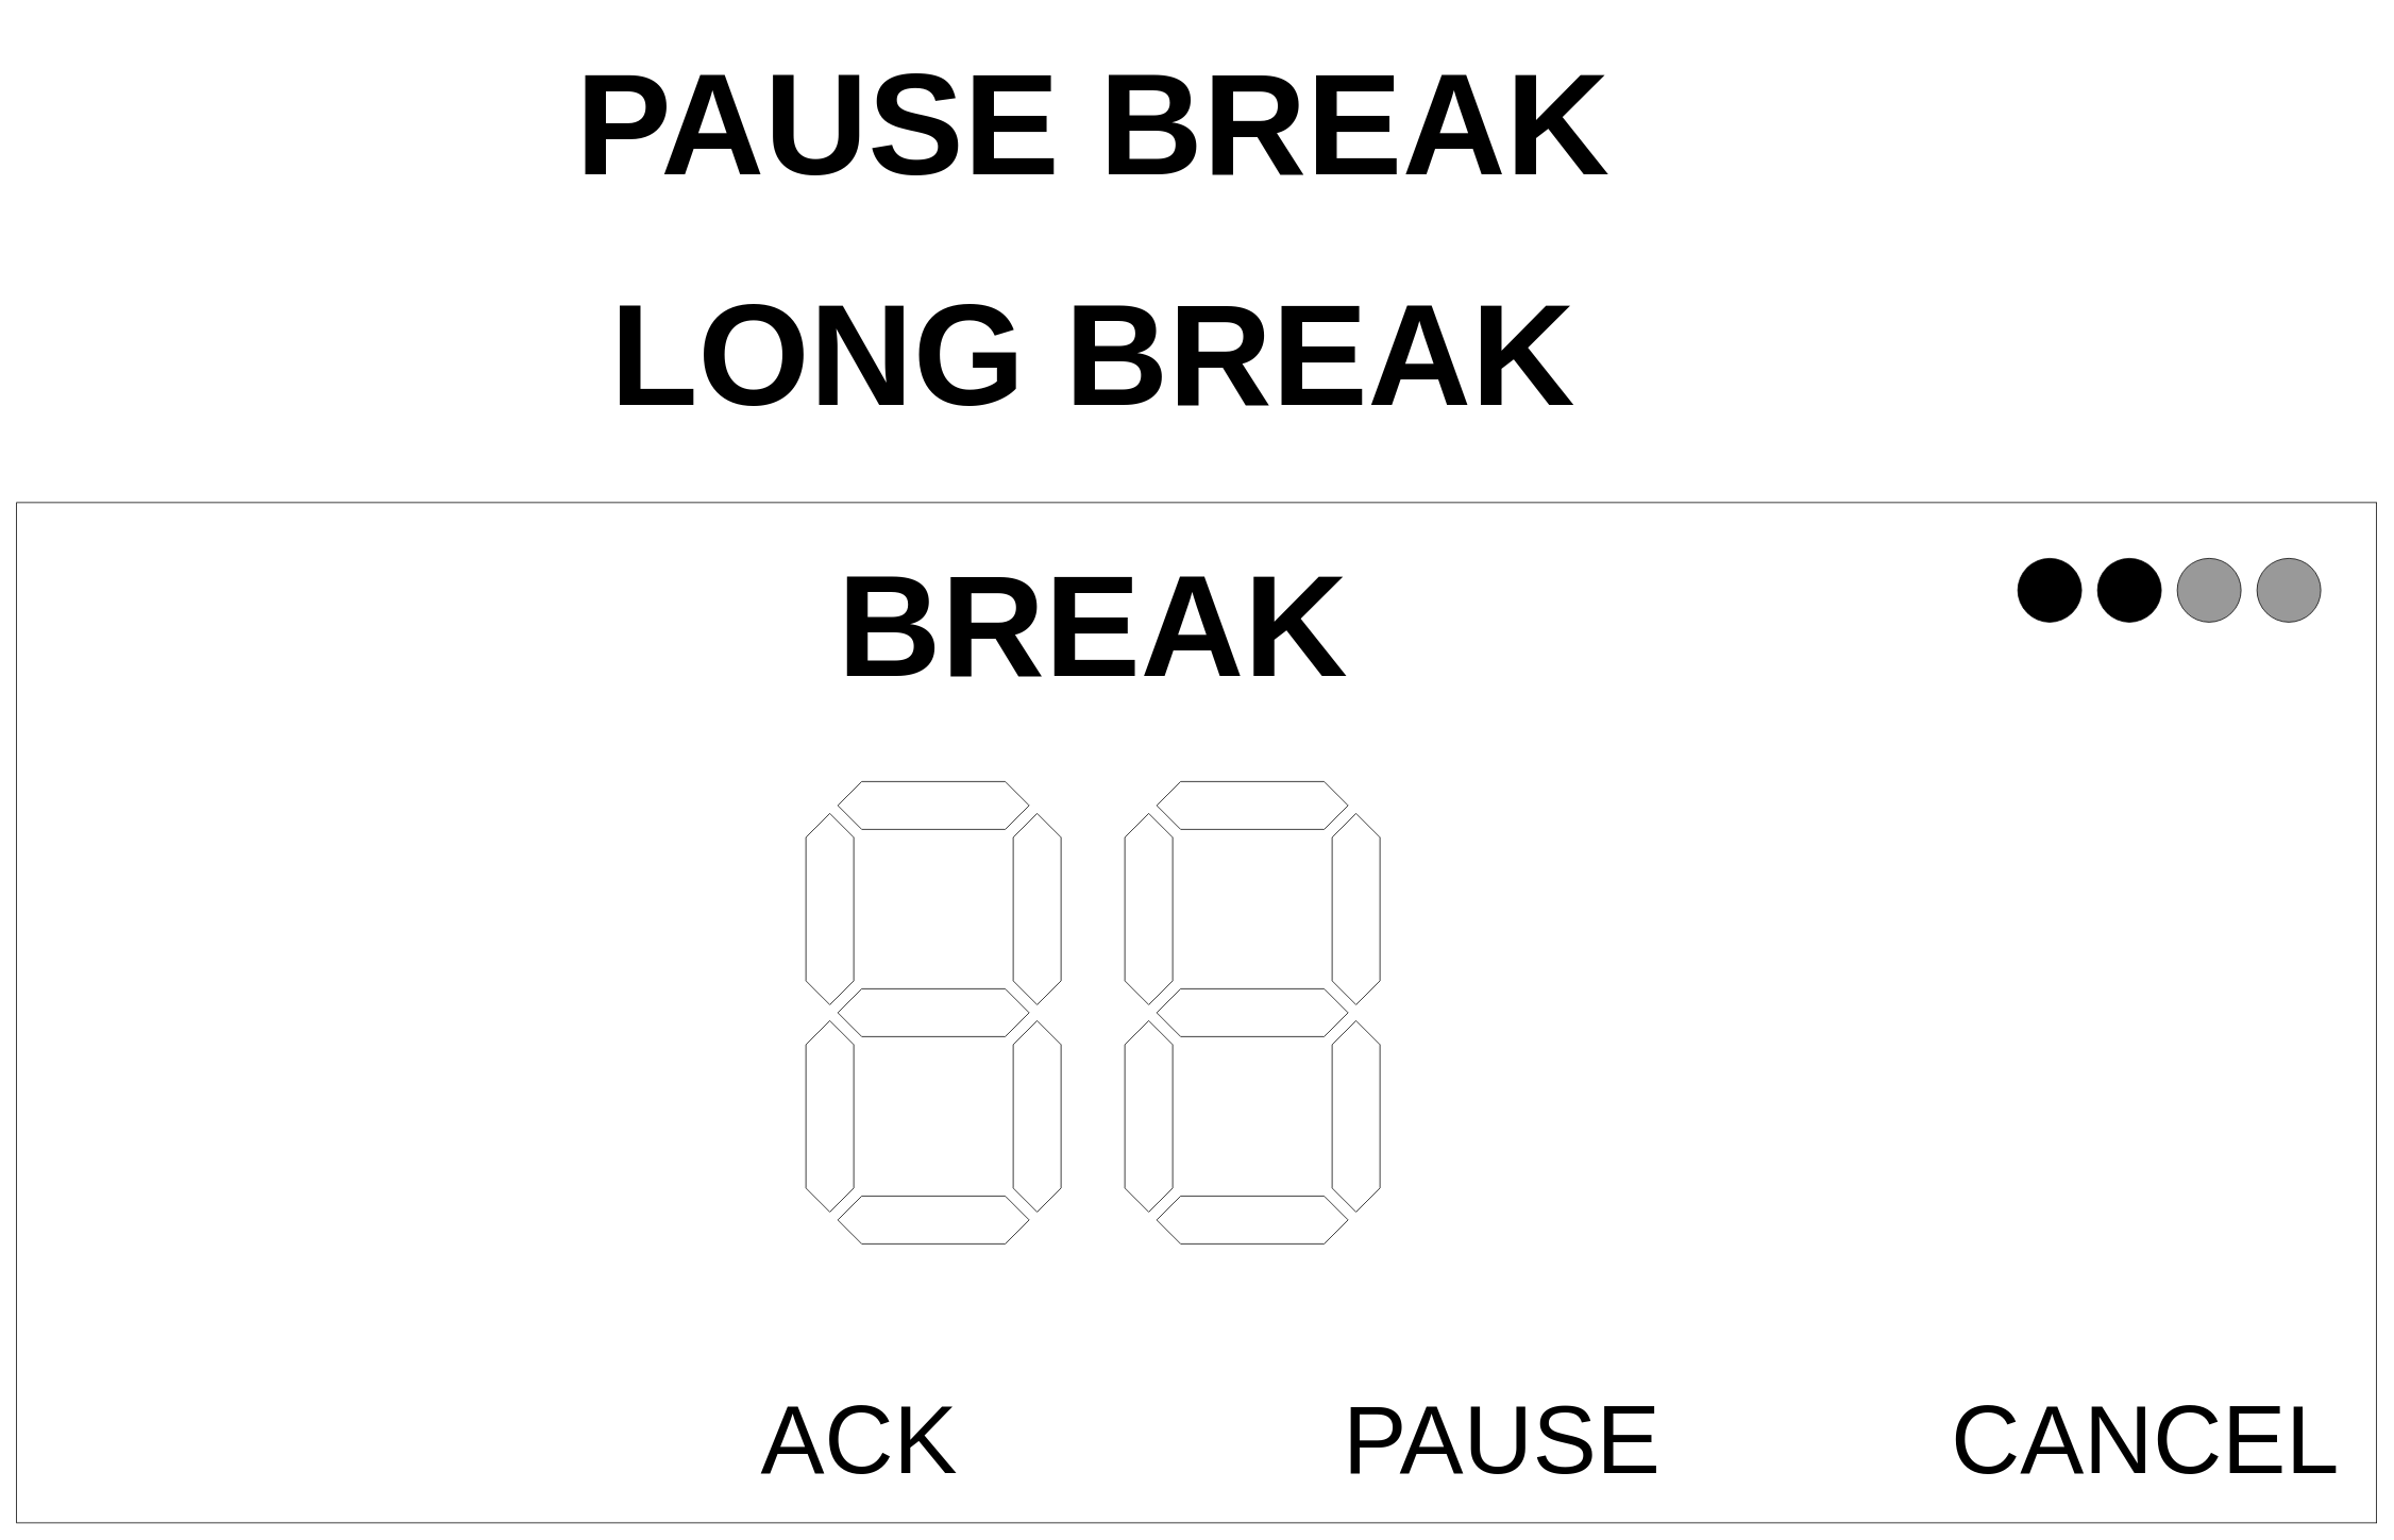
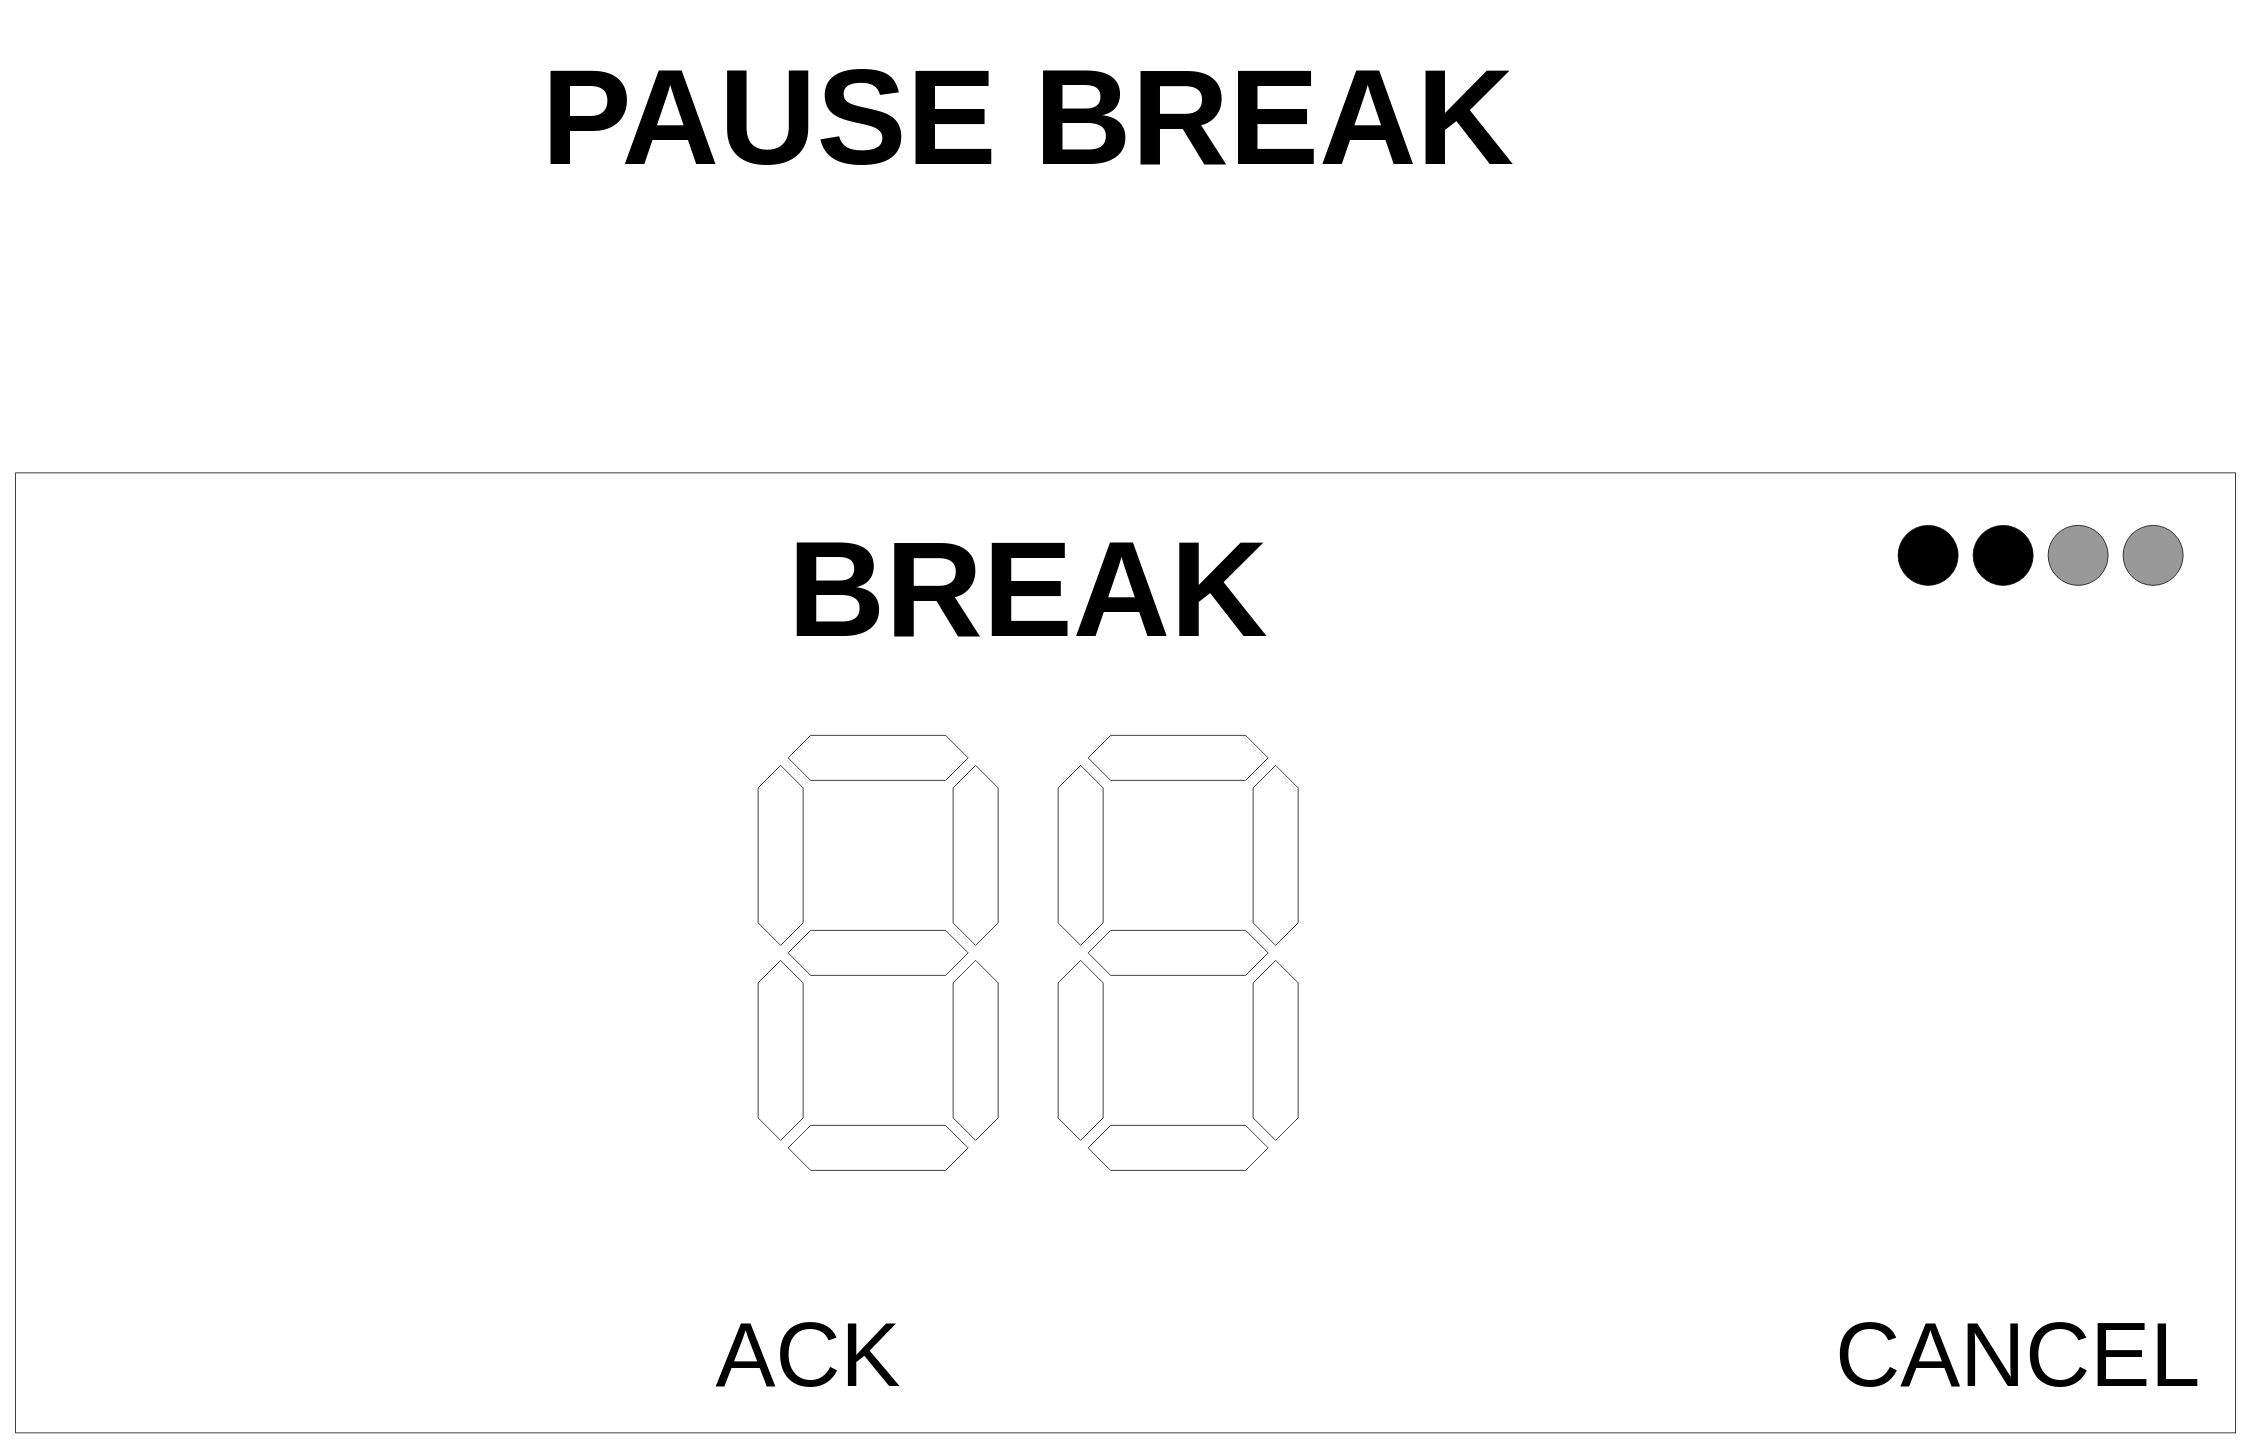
  <mxCell id="0" />
  <mxCell id="1" parent="0" />
  <mxCell id="2" value="" style="rounded=0;whiteSpace=wrap;html=1;movable=0;resizable=0;rotatable=0;deletable=0;editable=0;locked=1;connectable=0;" vertex="1" parent="1"><mxGeometry width="2960" height="1280" as="geometry" x="20" y="630" /></mxCell>
  <mxCell id="3" value="" style="group" vertex="1" connectable="0" parent="1"><mxGeometry x="1010" y="980" width="720" height="580" as="geometry" /></mxCell>
  <mxCell id="4" value="" style="group" vertex="1" connectable="0" parent="3"><mxGeometry width="320" height="580" as="geometry" /></mxCell>
  <mxCell id="5" value="" style="shape=hexagon;perimeter=hexagonPerimeter2;whiteSpace=wrap;html=1;fixedSize=1;size=30;" parent="4" vertex="1"><mxGeometry x="40.0" width="240" height="60" as="geometry" /></mxCell>
  <mxCell id="6" value="" style="shape=hexagon;perimeter=hexagonPerimeter2;whiteSpace=wrap;html=1;fixedSize=1;size=30;rotation=-90;" vertex="1" parent="4"><mxGeometry x="-90" y="130" width="240" height="60" as="geometry" /></mxCell>
  <mxCell id="7" value="" style="shape=hexagon;perimeter=hexagonPerimeter2;whiteSpace=wrap;html=1;fixedSize=1;size=30;rotation=-90;" vertex="1" parent="4"><mxGeometry x="170" y="130" width="240" height="60" as="geometry" /></mxCell>
  <mxCell id="8" value="" style="shape=hexagon;perimeter=hexagonPerimeter2;whiteSpace=wrap;html=1;fixedSize=1;size=30;rotation=-90;" vertex="1" parent="4"><mxGeometry x="-90" y="390" width="240" height="60" as="geometry" /></mxCell>
  <mxCell id="9" value="" style="shape=hexagon;perimeter=hexagonPerimeter2;whiteSpace=wrap;html=1;fixedSize=1;size=30;rotation=-90;" vertex="1" parent="4"><mxGeometry x="170" y="390" width="240" height="60" as="geometry" /></mxCell>
  <mxCell id="10" value="" style="shape=hexagon;perimeter=hexagonPerimeter2;whiteSpace=wrap;html=1;fixedSize=1;size=30;" vertex="1" parent="4"><mxGeometry x="40.0" y="260" width="240" height="60" as="geometry" /></mxCell>
  <mxCell id="11" value="" style="shape=hexagon;perimeter=hexagonPerimeter2;whiteSpace=wrap;html=1;fixedSize=1;size=30;" vertex="1" parent="4"><mxGeometry x="40.0" y="520" width="240" height="60" as="geometry" /></mxCell>
  <mxCell id="12" value="" style="group" vertex="1" connectable="0" parent="3"><mxGeometry x="400" width="320" height="580" as="geometry" /></mxCell>
  <mxCell id="13" value="" style="shape=hexagon;perimeter=hexagonPerimeter2;whiteSpace=wrap;html=1;fixedSize=1;size=30;" vertex="1" parent="12"><mxGeometry x="40.0" width="240" height="60" as="geometry" /></mxCell>
  <mxCell id="14" value="" style="shape=hexagon;perimeter=hexagonPerimeter2;whiteSpace=wrap;html=1;fixedSize=1;size=30;rotation=-90;" vertex="1" parent="12"><mxGeometry x="-90" y="130" width="240" height="60" as="geometry" /></mxCell>
  <mxCell id="15" value="" style="shape=hexagon;perimeter=hexagonPerimeter2;whiteSpace=wrap;html=1;fixedSize=1;size=30;rotation=-90;" vertex="1" parent="12"><mxGeometry x="170" y="130" width="240" height="60" as="geometry" /></mxCell>
  <mxCell id="16" value="" style="shape=hexagon;perimeter=hexagonPerimeter2;whiteSpace=wrap;html=1;fixedSize=1;size=30;rotation=-90;" vertex="1" parent="12"><mxGeometry x="-90" y="390" width="240" height="60" as="geometry" /></mxCell>
  <mxCell id="17" value="" style="shape=hexagon;perimeter=hexagonPerimeter2;whiteSpace=wrap;html=1;fixedSize=1;size=30;rotation=-90;" vertex="1" parent="12"><mxGeometry x="170" y="390" width="240" height="60" as="geometry" /></mxCell>
  <mxCell id="18" value="" style="shape=hexagon;perimeter=hexagonPerimeter2;whiteSpace=wrap;html=1;fixedSize=1;size=30;" vertex="1" parent="12"><mxGeometry x="40.0" y="260" width="240" height="60" as="geometry" /></mxCell>
  <mxCell id="19" value="" style="shape=hexagon;perimeter=hexagonPerimeter2;whiteSpace=wrap;html=1;fixedSize=1;size=30;" vertex="1" parent="12"><mxGeometry x="40.0" y="520" width="240" height="60" as="geometry" /></mxCell>
  <mxCell id="20" value="" style="ellipse;whiteSpace=wrap;html=1;fillColor=#999999;" vertex="1" parent="1"><mxGeometry x="2830" y="700" width="80" height="80" as="geometry" /></mxCell>
  <mxCell id="21" value="" style="ellipse;whiteSpace=wrap;html=1;fillColor=#999999;" vertex="1" parent="1"><mxGeometry x="2730" y="700" width="80" height="80" as="geometry" /></mxCell>
  <mxCell id="22" value="" style="ellipse;whiteSpace=wrap;html=1;fillColor=#000000;" vertex="1" parent="1"><mxGeometry x="2630" y="700" width="80" height="80" as="geometry" /></mxCell>
  <mxCell id="23" value="" style="ellipse;whiteSpace=wrap;html=1;fillColor=#000000;" vertex="1" parent="1"><mxGeometry x="2530" y="700" width="80" height="80" as="geometry" /></mxCell>
  <mxCell id="24" value="ACK" style="text;html=1;align=center;verticalAlign=middle;whiteSpace=wrap;rounded=0;fontSize=120;" vertex="1" parent="1"><mxGeometry x="877" y="1750" width="400" height="110" as="geometry" /></mxCell>
- <mxCell id="25" value="PAUSE" style="text;html=1;align=center;verticalAlign=middle;whiteSpace=wrap;rounded=0;fontSize=120;" vertex="1" parent="1"><mxGeometry x="1683" y="1750" width="400" height="110" as="geometry" /></mxCell>
  <mxCell id="26" value="CANCEL" style="text;html=1;align=center;verticalAlign=middle;whiteSpace=wrap;rounded=0;fontSize=120;" vertex="1" parent="1"><mxGeometry x="2490" y="1750" width="400" height="110" as="geometry" /></mxCell>
  <mxCell id="27" value="&lt;font size=&quot;1&quot; style=&quot;&quot;&gt;&lt;b style=&quot;font-size: 180px;&quot;&gt;BREAK&lt;/b&gt;&lt;/font&gt;" style="text;html=1;align=center;verticalAlign=middle;whiteSpace=wrap;rounded=0;fontSize=120;" vertex="1" parent="1"><mxGeometry x="1070" y="700" width="600" height="170" as="geometry" /></mxCell>
  <mxCell id="28" value="&lt;b style=&quot;&quot;&gt;&lt;font style=&quot;font-size: 180px;&quot;&gt;PAUSE BREAK&lt;/font&gt;&lt;/b&gt;" style="text;html=1;align=center;verticalAlign=middle;whiteSpace=wrap;rounded=0;fontSize=120;" vertex="1" parent="1"><mxGeometry x="700" y="20" width="1340" height="270" as="geometry" /></mxCell>
- <mxCell id="29" value="&lt;b style=&quot;&quot;&gt;&lt;font style=&quot;font-size: 180px;&quot;&gt;LONG BREAK&lt;/font&gt;&lt;/b&gt;" style="text;html=1;align=center;verticalAlign=middle;whiteSpace=wrap;rounded=0;fontSize=120;" vertex="1" parent="1"><mxGeometry x="750" y="310" width="1240" height="270" as="geometry" /></mxCell>
